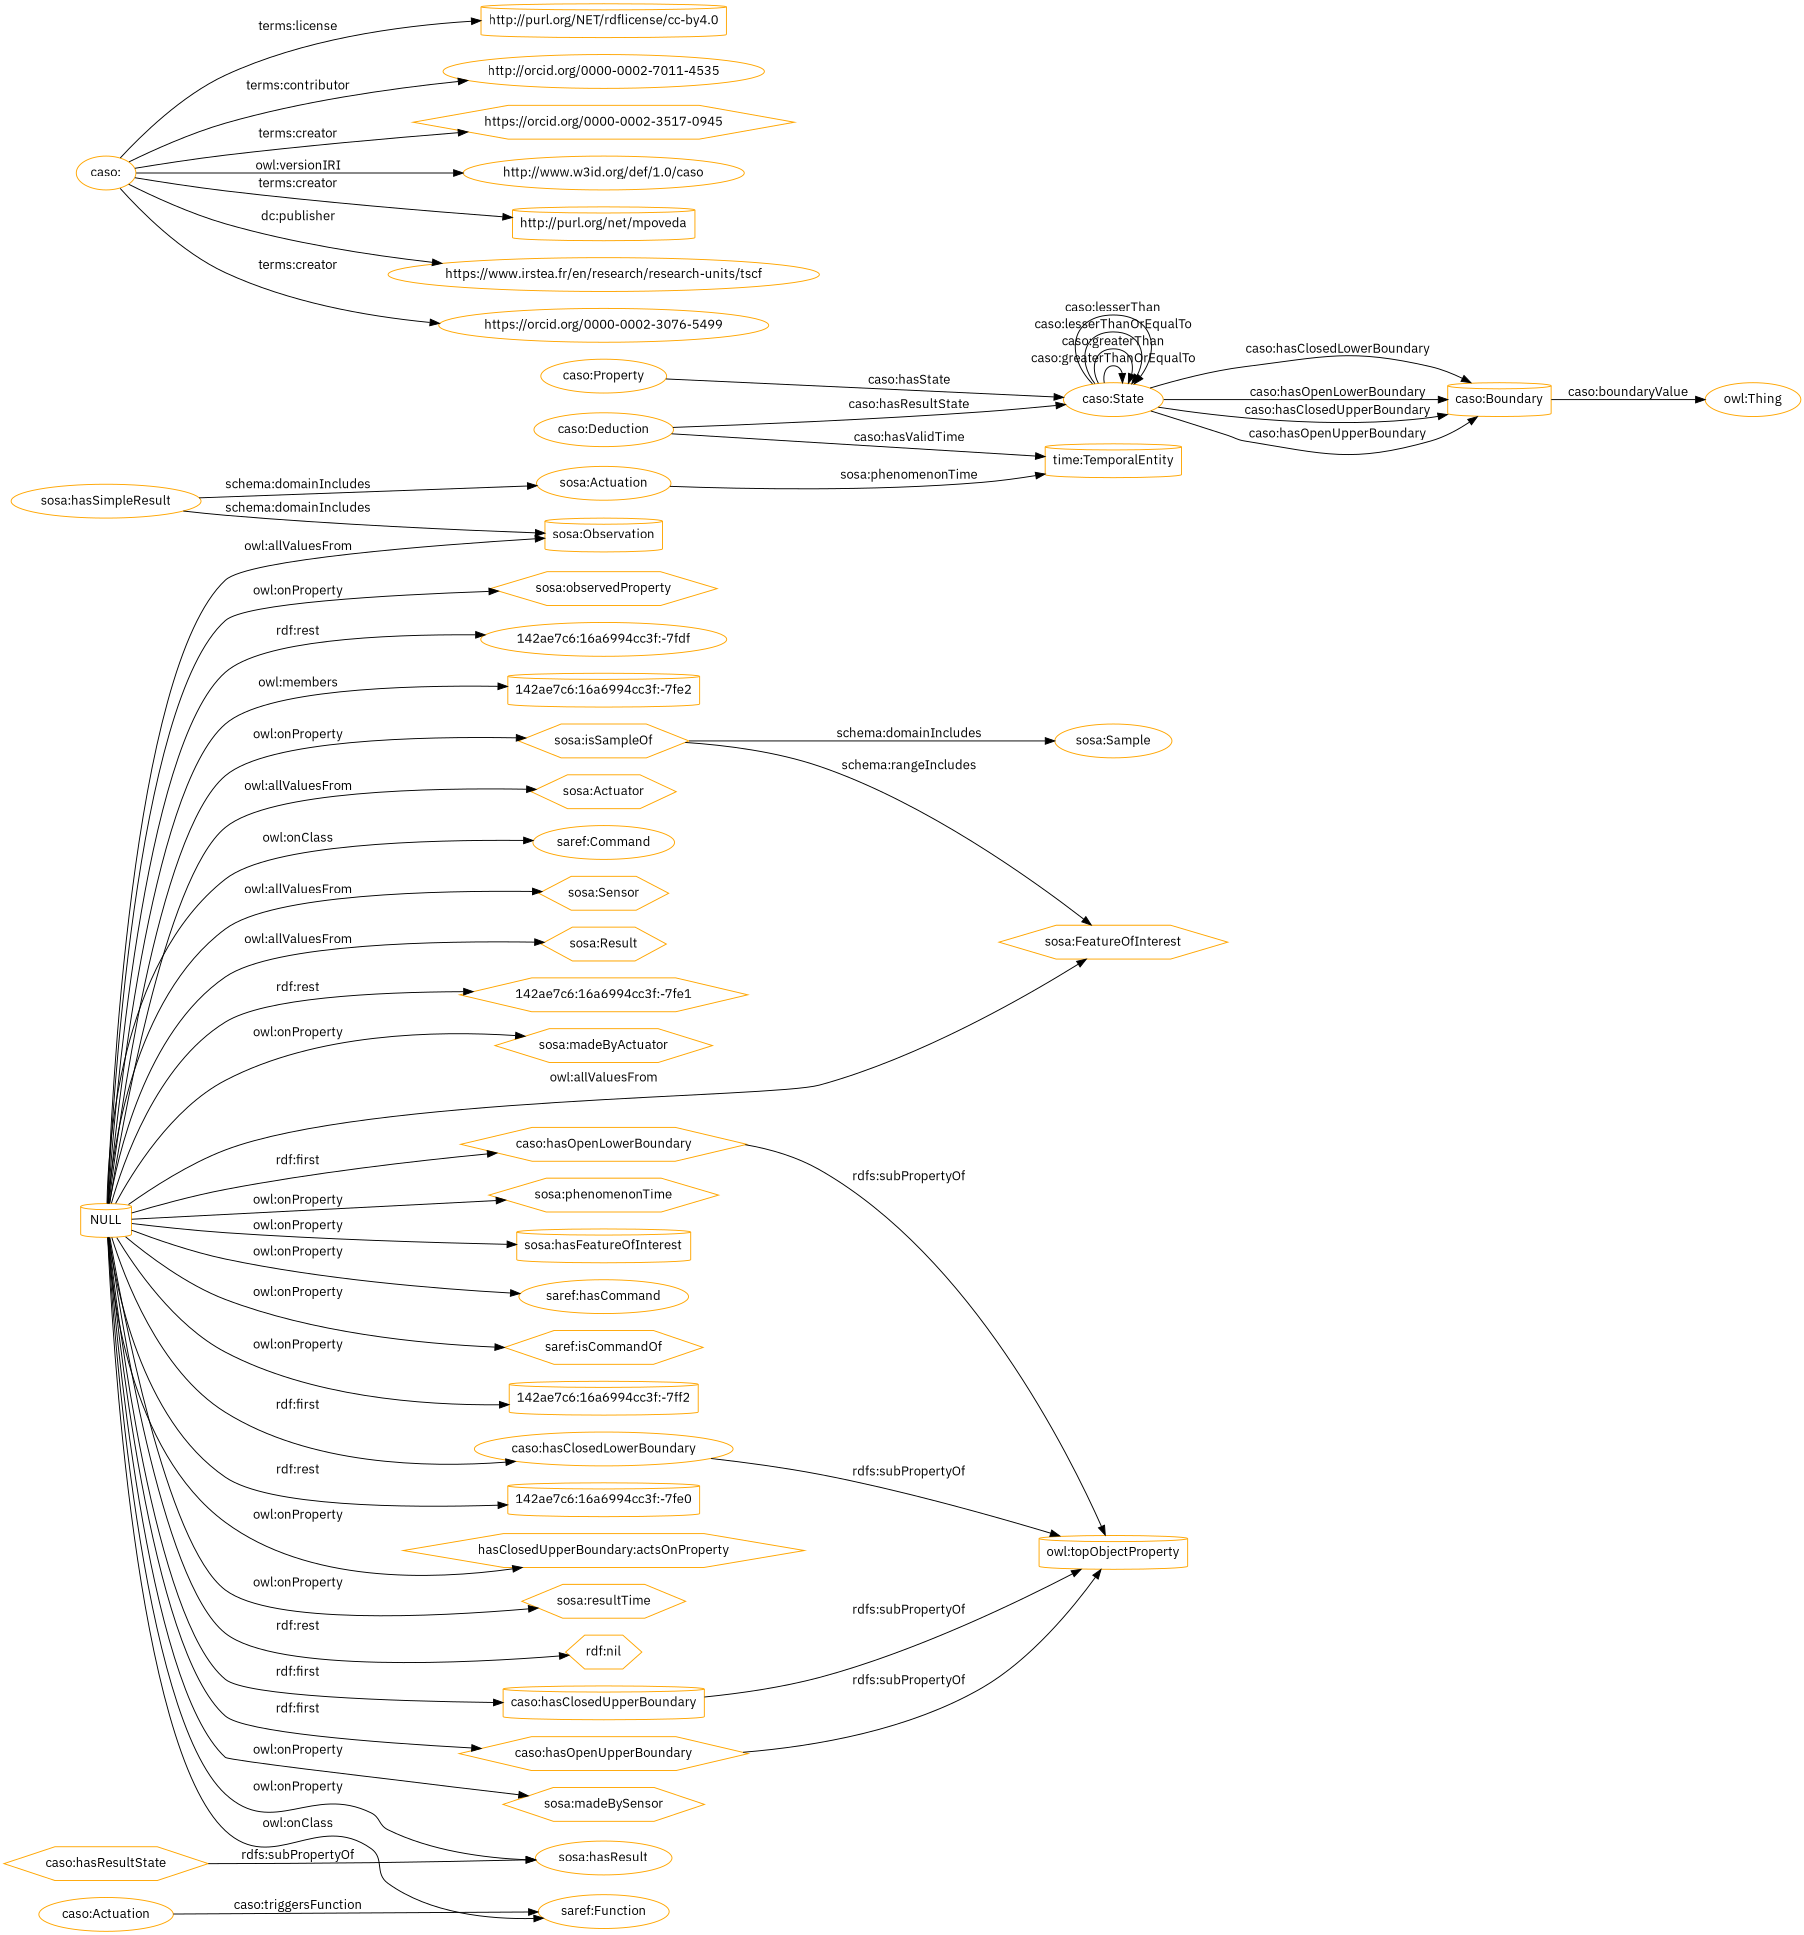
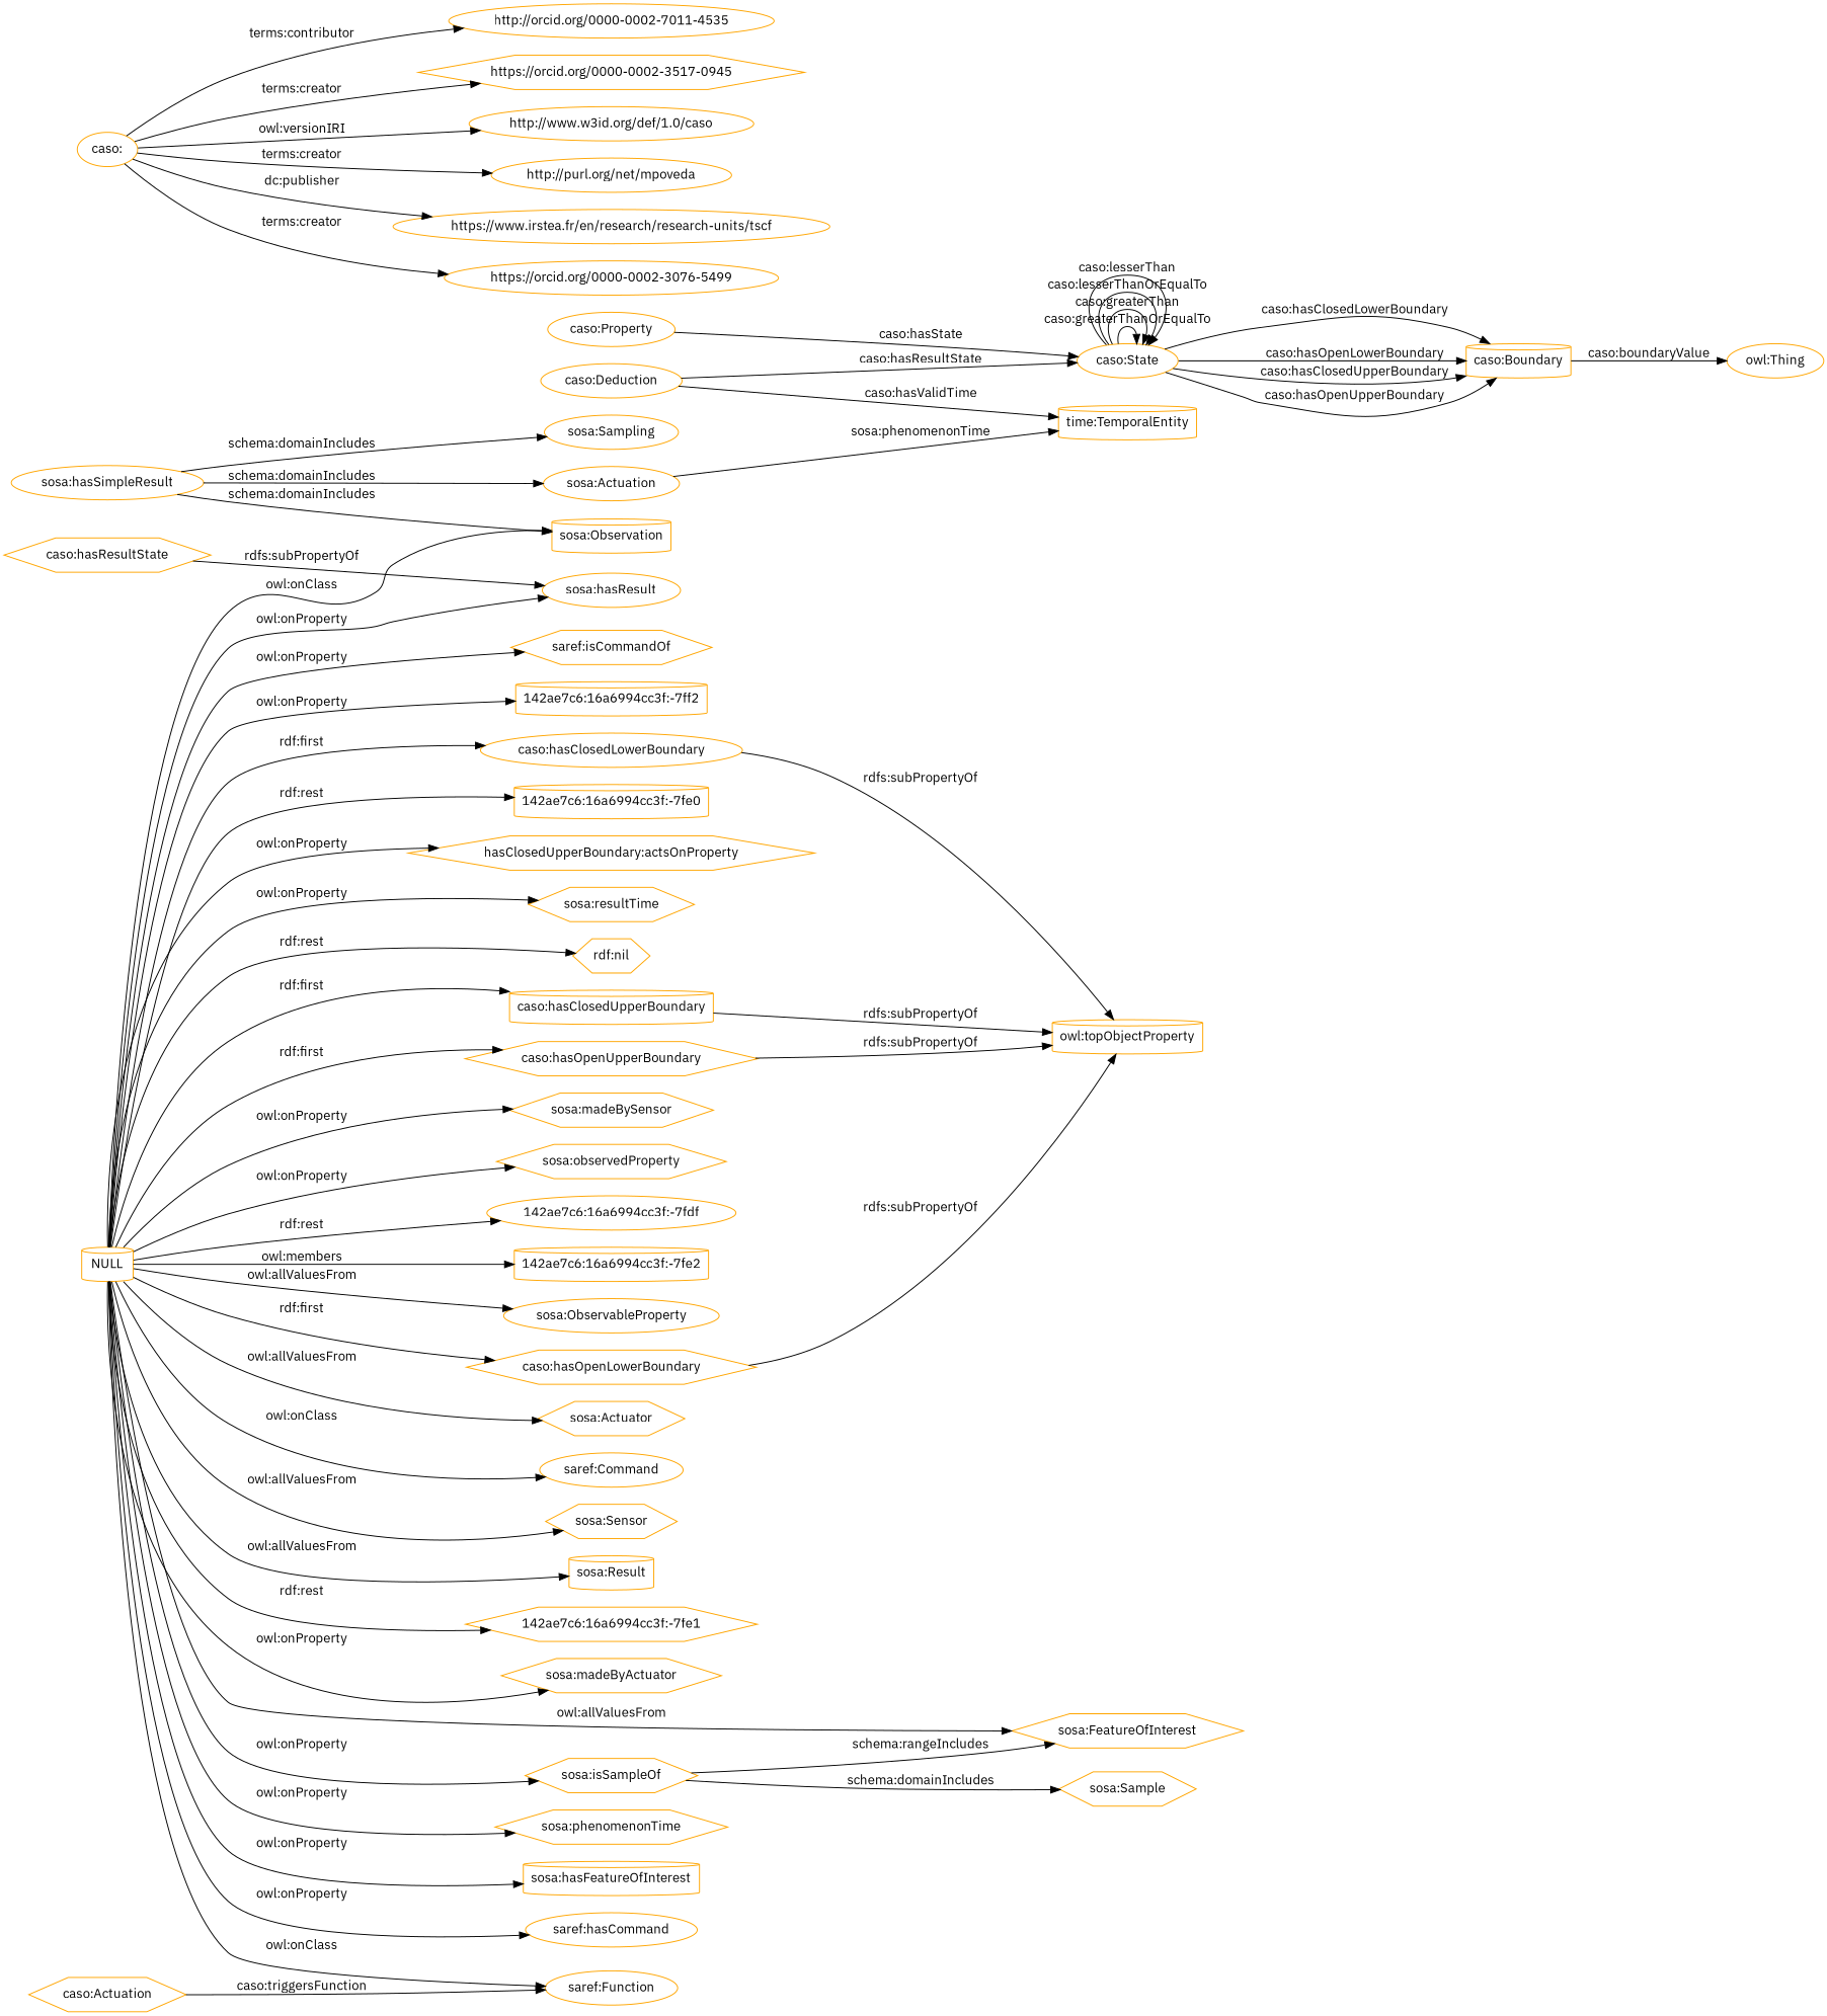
  digraph {
    fontname="IBM Plex Sans"
    rankdir=LR
    node [color=orange fontname="IBM Plex Sans" shape=ellipse]
    edge [fontname="IBM Plex Sans"]
    "caso:Boundary" [shape=cylinder]
    "owl:Thing"
    "caso:State"
    "caso:Property"
    "time:TemporalEntity" [shape=cylinder]
    "sosa:Actuation"
-   "caso:Actuation"
+   "caso:Actuation" [shape=hexagon]
    "saref:Function"
    "caso:Deduction"
    NULL [shape=cylinder]
+   "sosa:ObservableProperty"
    "sosa:FeatureOfInterest" [shape=hexagon]
    "sosa:Actuator" [shape=hexagon]
    "sosa:Observation" [shape=cylinder]
    "saref:Command"
    "sosa:Sensor" [shape=hexagon]
-   "sosa:Result" [shape=hexagon]
+   "sosa:Result" [shape=cylinder]
    "142ae7c6:16a6994cc3f:-7fe1" [shape=hexagon]
    "sosa:madeByActuator" [shape=hexagon]
    "caso:hasClosedLowerBoundary"
    "caso:hasClosedUpperBoundary" [shape=cylinder]
    "sosa:phenomenonTime" [shape=hexagon]
    "sosa:hasFeatureOfInterest" [shape=cylinder]
    "saref:hasCommand"
    "saref:isCommandOf" [shape=hexagon]
    "142ae7c6:16a6994cc3f:-7ff2" [shape=cylinder]
    "sosa:isSampleOf" [shape=hexagon]
    "142ae7c6:16a6994cc3f:-7fe0" [shape=cylinder]
    n29 [label="hasClosedUpperBoundary:actsOnProperty" shape=hexagon]
    "sosa:resultTime" [shape=hexagon]
    "rdf:nil" [shape=hexagon]
    "caso:hasOpenUpperBoundary" [shape=hexagon]
    "caso:hasOpenLowerBoundary" [shape=hexagon]
    "sosa:madeBySensor" [shape=hexagon]
    "sosa:observedProperty" [shape=hexagon]
    "sosa:hasResult"
    "142ae7c6:16a6994cc3f:-7fdf"
    "142ae7c6:16a6994cc3f:-7fe2" [shape=cylinder]
    "owl:topObjectProperty" [shape=cylinder]
-   "sosa:Sample"
+   "sosa:Sample" [shape=hexagon]
    "sosa:hasSimpleResult"
+   "sosa:Sampling"
    "caso:hasResultState" [shape=hexagon]
-   "http://purl.org/NET/rdflicense/cc-by4.0" [shape=cylinder]
    "caso:"
    "http://orcid.org/0000-0002-7011-4535"
    "https://orcid.org/0000-0002-3517-0945" [shape=hexagon]
    "http://www.w3id.org/def/1.0/caso"
-   "http://purl.org/net/mpoveda" [shape=cylinder]
+   "http://purl.org/net/mpoveda"
    "https://www.irstea.fr/en/research/research-units/tscf"
    "https://orcid.org/0000-0002-3076-5499"
    "caso:Boundary" -> "owl:Thing" [label="caso:boundaryValue"]
    "caso:State" -> "caso:Boundary" [label="caso:hasClosedLowerBoundary"]
    "caso:State" -> "caso:Boundary" [label="caso:hasOpenLowerBoundary"]
    "caso:State" -> "caso:Boundary" [label="caso:hasClosedUpperBoundary"]
    "caso:State" -> "caso:Boundary" [label="caso:hasOpenUpperBoundary"]
    "caso:State" -> "caso:State" [label="caso:greaterThanOrEqualTo"]
    "caso:State" -> "caso:State" [label="caso:greaterThan"]
    "caso:State" -> "caso:State" [label="caso:lesserThanOrEqualTo"]
    "caso:State" -> "caso:State" [label="caso:lesserThan"]
    "caso:Property" -> "caso:State" [label="caso:hasState"]
    "sosa:Actuation" -> "time:TemporalEntity" [label="sosa:phenomenonTime"]
    "caso:Actuation" -> "saref:Function" [label="caso:triggersFunction"]
    "caso:Deduction" -> "caso:State" [label="caso:hasResultState"]
    "caso:Deduction" -> "time:TemporalEntity" [label="caso:hasValidTime"]
    NULL -> "saref:Function" [label="owl:onClass"]
+   NULL -> "sosa:ObservableProperty" [label="owl:allValuesFrom"]
    NULL -> "sosa:FeatureOfInterest" [label="owl:allValuesFrom"]
    NULL -> "sosa:Actuator" [label="owl:allValuesFrom"]
-   NULL -> "sosa:Observation" [label="owl:allValuesFrom"]
+   NULL -> "sosa:Observation" [label="owl:onClass"]
    NULL -> "saref:Command" [label="owl:onClass"]
    NULL -> "sosa:Sensor" [label="owl:allValuesFrom"]
    NULL -> "sosa:Result" [label="owl:allValuesFrom"]
    NULL -> "142ae7c6:16a6994cc3f:-7fe1" [label="rdf:rest"]
    NULL -> "sosa:madeByActuator" [label="owl:onProperty"]
    NULL -> "caso:hasClosedLowerBoundary" [label="rdf:first"]
    NULL -> "caso:hasClosedUpperBoundary" [label="rdf:first"]
    NULL -> "sosa:phenomenonTime" [label="owl:onProperty"]
    NULL -> "sosa:hasFeatureOfInterest" [label="owl:onProperty"]
    NULL -> "saref:hasCommand" [label="owl:onProperty"]
    NULL -> "saref:isCommandOf" [label="owl:onProperty"]
    NULL -> "142ae7c6:16a6994cc3f:-7ff2" [label="owl:onProperty"]
    NULL -> "sosa:isSampleOf" [label="owl:onProperty"]
    NULL -> "142ae7c6:16a6994cc3f:-7fe0" [label="rdf:rest"]
    NULL -> n29 [label="owl:onProperty"]
    NULL -> "sosa:resultTime" [label="owl:onProperty"]
    NULL -> "rdf:nil" [label="rdf:rest"]
    NULL -> "caso:hasOpenUpperBoundary" [label="rdf:first"]
    NULL -> "caso:hasOpenLowerBoundary" [label="rdf:first"]
    NULL -> "sosa:madeBySensor" [label="owl:onProperty"]
    NULL -> "sosa:observedProperty" [label="owl:onProperty"]
    NULL -> "sosa:hasResult" [label="owl:onProperty"]
    NULL -> "142ae7c6:16a6994cc3f:-7fdf" [label="rdf:rest"]
    NULL -> "142ae7c6:16a6994cc3f:-7fe2" [label="owl:members"]
    "caso:hasClosedLowerBoundary" -> "owl:topObjectProperty" [label="rdfs:subPropertyOf"]
    "caso:hasClosedUpperBoundary" -> "owl:topObjectProperty" [label="rdfs:subPropertyOf"]
    "sosa:isSampleOf" -> "sosa:FeatureOfInterest" [label="schema:rangeIncludes"]
    "sosa:isSampleOf" -> "sosa:Sample" [label="schema:domainIncludes"]
    "caso:hasOpenUpperBoundary" -> "owl:topObjectProperty" [label="rdfs:subPropertyOf"]
    "caso:hasOpenLowerBoundary" -> "owl:topObjectProperty" [label="rdfs:subPropertyOf"]
    "sosa:hasSimpleResult" -> "sosa:Actuation" [label="schema:domainIncludes"]
    "sosa:hasSimpleResult" -> "sosa:Observation" [label="schema:domainIncludes"]
+   "sosa:hasSimpleResult" -> "sosa:Sampling" [label="schema:domainIncludes"]
    "caso:hasResultState" -> "sosa:hasResult" [label="rdfs:subPropertyOf"]
-   "caso:" -> "http://purl.org/NET/rdflicense/cc-by4.0" [label="terms:license"]
    "caso:" -> "http://orcid.org/0000-0002-7011-4535" [label="terms:contributor"]
    "caso:" -> "https://orcid.org/0000-0002-3517-0945" [label="terms:creator"]
    "caso:" -> "http://www.w3id.org/def/1.0/caso" [label="owl:versionIRI"]
    "caso:" -> "http://purl.org/net/mpoveda" [label="terms:creator"]
    "caso:" -> "https://www.irstea.fr/en/research/research-units/tscf" [label="dc:publisher"]
    "caso:" -> "https://orcid.org/0000-0002-3076-5499" [label="terms:creator"]
  }
